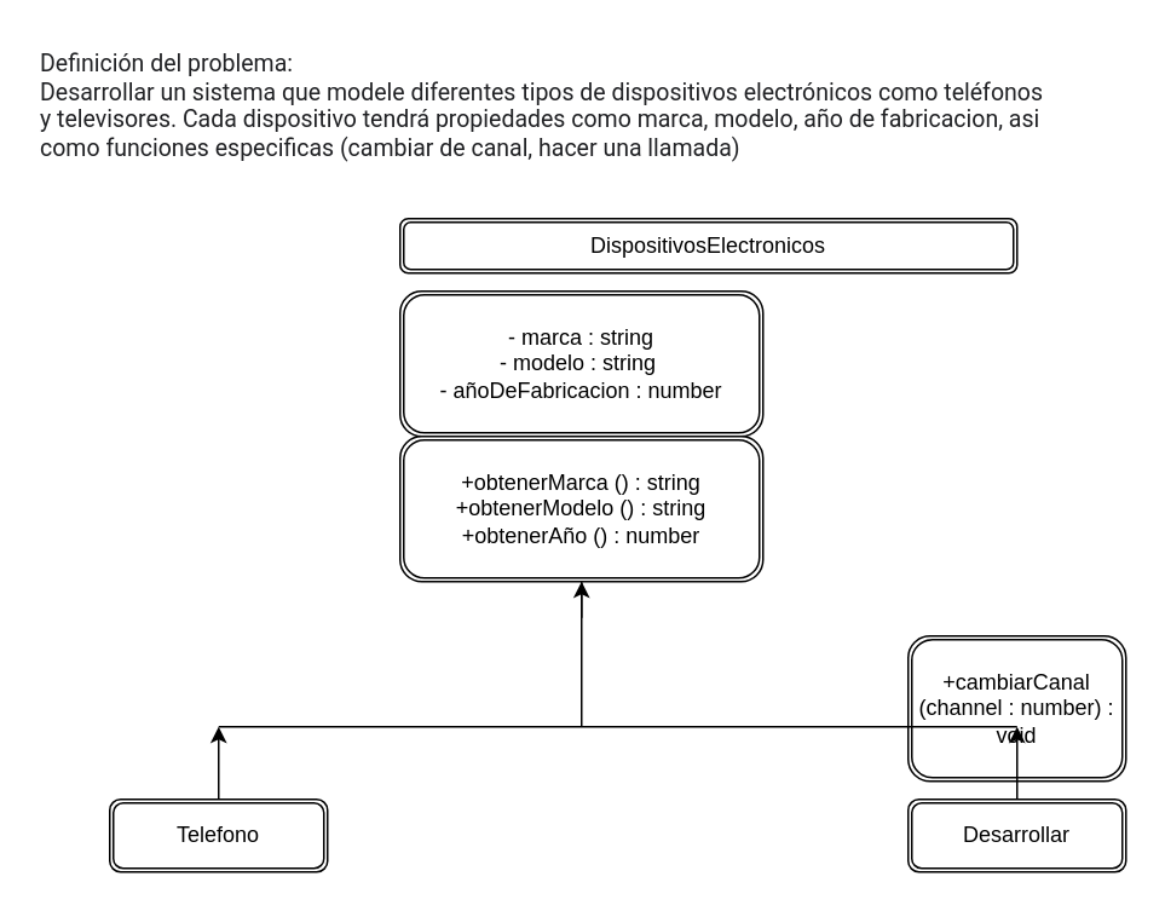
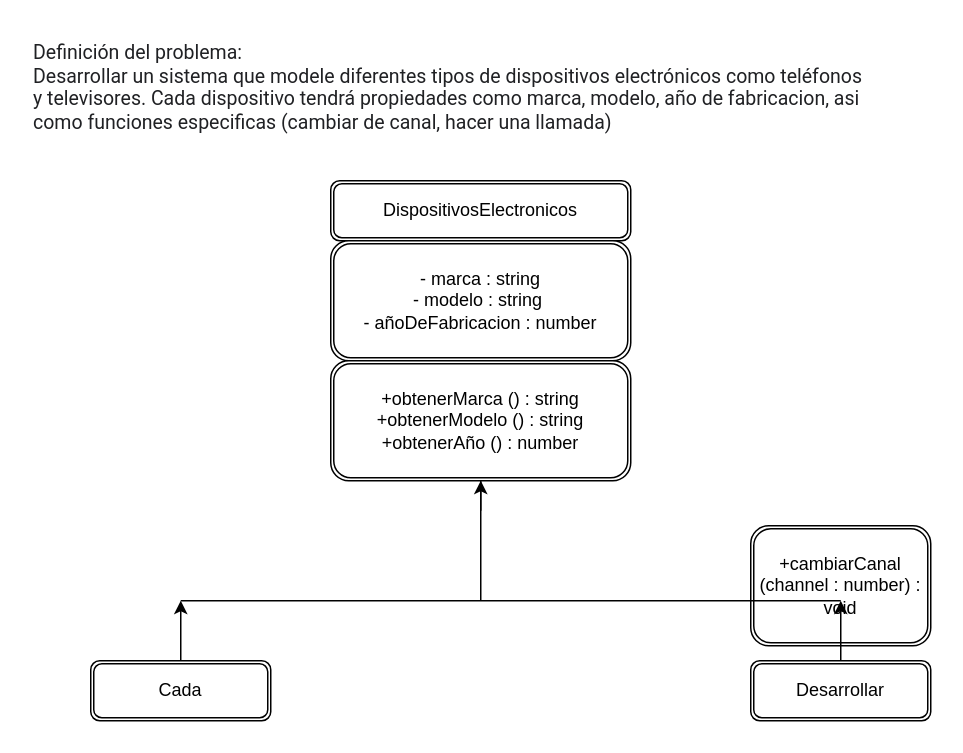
  <mxCell id="0" />
  <mxCell id="1" parent="0" />
  <mxCell id="2" value="&lt;span style=&quot;color: rgb(32, 33, 36); font-family: Roboto, arial, sans-serif; font-size: 13px; font-style: normal; font-variant-ligatures: normal; font-variant-caps: normal; font-weight: 400; letter-spacing: normal; orphans: 2; text-align: left; text-indent: 0px; text-transform: none; widows: 2; word-spacing: 0px; -webkit-text-stroke-width: 0px; background-color: rgb(255, 255, 255); text-decoration-thickness: initial; text-decoration-style: initial; text-decoration-color: initial; float: none; display: inline !important;&quot;&gt;Definición del problema:&lt;br&gt;Desarrollar un sistema que modele diferentes tipos de dispositivos electrónicos como teléfonos y televisores. Cada dispositivo tendrá propiedades como marca, modelo, año de&amp;nbsp;fabricacion, asi como funciones especificas (cambiar de canal, hacer una llamada)&lt;/span&gt;" style="text;whiteSpace=wrap;html=1;" vertex="1" parent="1"><mxGeometry x="20" y="20" width="560" height="70" as="geometry" /></mxCell>
- <mxCell id="3" value="DispositivosElectronicos" style="shape=ext;double=1;rounded=1;whiteSpace=wrap;html=1;" vertex="1" parent="1"><mxGeometry x="220" y="120" width="340" height="30" as="geometry" /></mxCell>
+ <mxCell id="3" value="DispositivosElectronicos" style="shape=ext;double=1;rounded=1;whiteSpace=wrap;html=1;" vertex="1" parent="1"><mxGeometry x="220" y="120" width="200" height="40" as="geometry" /></mxCell>
  <mxCell id="4" value="- marca : string&lt;br&gt;- modelo : string&amp;nbsp;&lt;br&gt;- añoDeFabricacion : number" style="shape=ext;double=1;rounded=1;whiteSpace=wrap;html=1;" vertex="1" parent="1"><mxGeometry x="220" y="160" width="200" height="80" as="geometry" /></mxCell>
- <mxCell id="5" value="Telefono" style="shape=ext;double=1;rounded=1;whiteSpace=wrap;html=1;" vertex="1" parent="1"><mxGeometry x="60" y="440" width="120" height="40" as="geometry" /></mxCell>
+ <mxCell id="5" value="Cada" style="shape=ext;double=1;rounded=1;whiteSpace=wrap;html=1;" vertex="1" parent="1"><mxGeometry x="60" y="440" width="120" height="40" as="geometry" /></mxCell>
  <mxCell id="6" value="Desarrollar" style="shape=ext;double=1;rounded=1;whiteSpace=wrap;html=1;" vertex="1" parent="1"><mxGeometry x="500" y="440" width="120" height="40" as="geometry" /></mxCell>
  <mxCell id="7" value="+cambiarCanal (channel : number) : void" style="shape=ext;double=1;rounded=1;whiteSpace=wrap;html=1;" vertex="1" parent="1"><mxGeometry x="500" y="350" width="120" height="80" as="geometry" /></mxCell>
  <mxCell id="8" value="" style="endArrow=classic;html=1;entryX=0.5;entryY=1;entryDx=0;entryDy=0;" edge="1" parent="1" target="10"><mxGeometry width="50" height="50" relative="1" as="geometry"><mxPoint x="320" y="400" as="sourcePoint" /><mxPoint x="370" y="350" as="targetPoint" /></mxGeometry></mxCell>
  <mxCell id="9" value="" style="endArrow=none;html=1;" edge="1" parent="1" target="10"><mxGeometry width="50" height="50" relative="1" as="geometry"><mxPoint x="320" y="340" as="sourcePoint" /><mxPoint x="370" y="290" as="targetPoint" /><Array as="points" /></mxGeometry></mxCell>
  <mxCell id="10" value="+obtenerMarca () : string&lt;br&gt;+obtenerModelo () : string&lt;br&gt;+obtenerAño () : number" style="shape=ext;double=1;rounded=1;whiteSpace=wrap;html=1;" vertex="1" parent="1"><mxGeometry x="220" y="240" width="200" height="80" as="geometry" /></mxCell>
  <mxCell id="11" value="" style="endArrow=none;html=1;" edge="1" parent="1"><mxGeometry width="50" height="50" relative="1" as="geometry"><mxPoint x="120" y="400" as="sourcePoint" /><mxPoint x="560" y="400" as="targetPoint" /></mxGeometry></mxCell>
  <mxCell id="12" value="" style="endArrow=classic;html=1;" edge="1" parent="1"><mxGeometry width="50" height="50" relative="1" as="geometry"><mxPoint x="120" y="440" as="sourcePoint" /><mxPoint x="120" y="400" as="targetPoint" /></mxGeometry></mxCell>
  <mxCell id="13" value="" style="endArrow=classic;html=1;" edge="1" parent="1"><mxGeometry width="50" height="50" relative="1" as="geometry"><mxPoint x="560" y="440" as="sourcePoint" /><mxPoint x="560" y="400" as="targetPoint" /></mxGeometry></mxCell>
